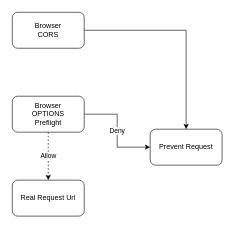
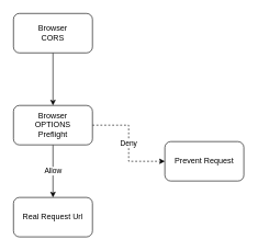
  <mxCell id="0" />
  <mxCell id="1" parent="0" />
- <mxCell id="2" value="" style="edgeStyle=orthogonalEdgeStyle;rounded=0;orthogonalLoop=1;jettySize=auto;html=1;" edge="1" parent="1" source="3" target="8"><mxGeometry relative="1" as="geometry" /></mxCell>
+ <mxCell id="2" value="" style="edgeStyle=orthogonalEdgeStyle;rounded=0;orthogonalLoop=1;jettySize=auto;html=1;" edge="1" parent="1" source="3" target="6"><mxGeometry relative="1" as="geometry" /></mxCell>
  <mxCell id="3" value="Browser&lt;br&gt;CORS" style="rounded=1;whiteSpace=wrap;html=1;" vertex="1" parent="1"><mxGeometry x="20" y="20" width="120" height="60" as="geometry" /></mxCell>
- <mxCell id="4" value="Allow" style="edgeStyle=orthogonalEdgeStyle;rounded=0;orthogonalLoop=1;jettySize=auto;html=1;dashed=1;" edge="1" parent="1" source="6" target="7"><mxGeometry relative="1" as="geometry" /></mxCell>
- <mxCell id="5" value="Deny" style="edgeStyle=orthogonalEdgeStyle;rounded=0;orthogonalLoop=1;jettySize=auto;html=1;" edge="1" parent="1" source="6" target="8"><mxGeometry relative="1" as="geometry" /></mxCell>
+ <mxCell id="4" value="Allow" style="edgeStyle=orthogonalEdgeStyle;rounded=0;orthogonalLoop=1;jettySize=auto;html=1;" edge="1" parent="1" source="6" target="7"><mxGeometry relative="1" as="geometry" /></mxCell>
+ <mxCell id="5" value="Deny" style="edgeStyle=orthogonalEdgeStyle;rounded=0;orthogonalLoop=1;jettySize=auto;html=1;dashed=1;" edge="1" parent="1" source="6" target="8"><mxGeometry relative="1" as="geometry" /></mxCell>
  <mxCell id="6" value="Browser&lt;br&gt;OPTIONS&lt;br&gt;Preflight" style="rounded=1;whiteSpace=wrap;html=1;" vertex="1" parent="1"><mxGeometry x="20" y="160" width="120" height="60" as="geometry" /></mxCell>
  <mxCell id="7" value="Real Request Url" style="rounded=1;whiteSpace=wrap;html=1;" vertex="1" parent="1"><mxGeometry x="20" y="300" width="120" height="60" as="geometry" /></mxCell>
  <mxCell id="8" value="Prevent Request" style="rounded=1;whiteSpace=wrap;html=1;" vertex="1" parent="1"><mxGeometry x="250" y="215" width="120" height="60" as="geometry" /></mxCell>
